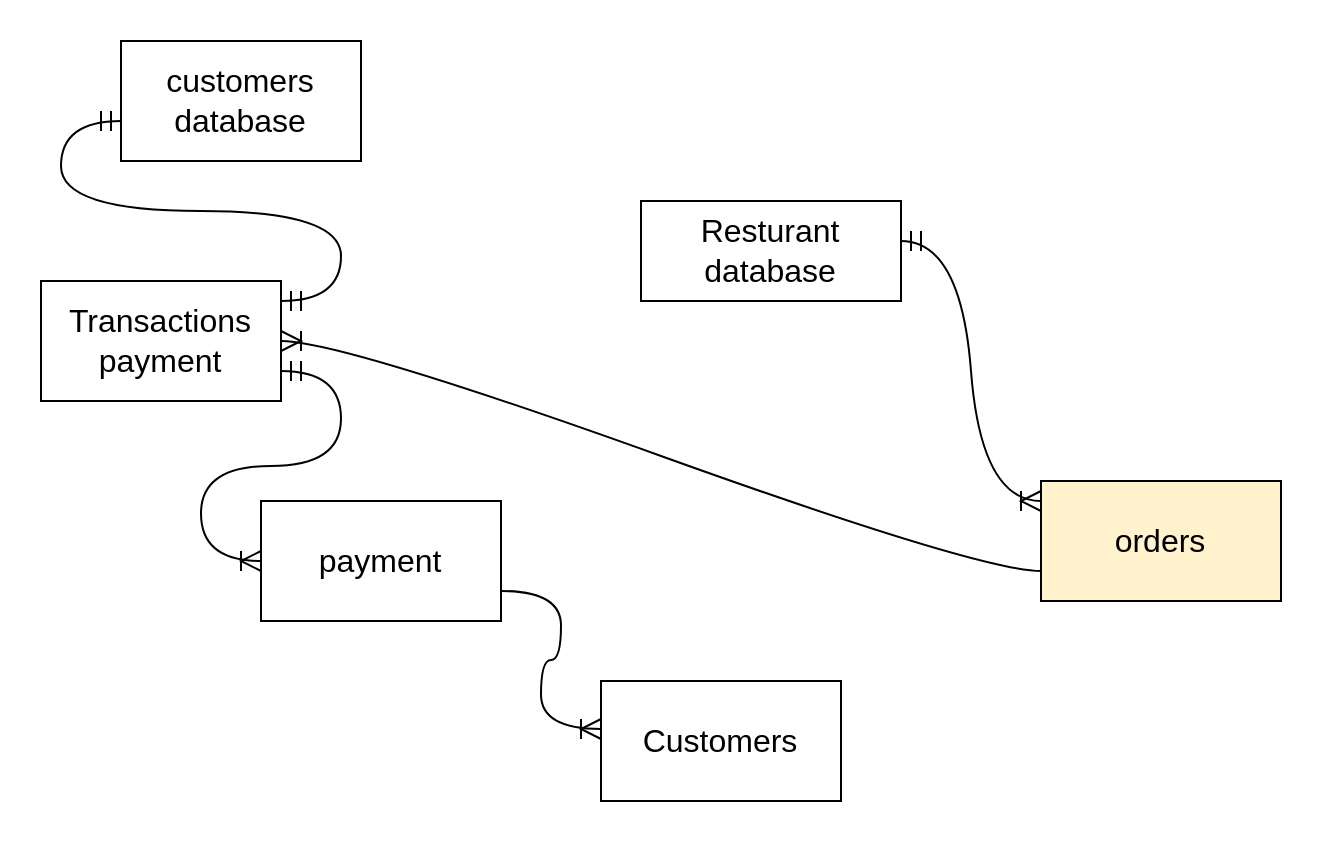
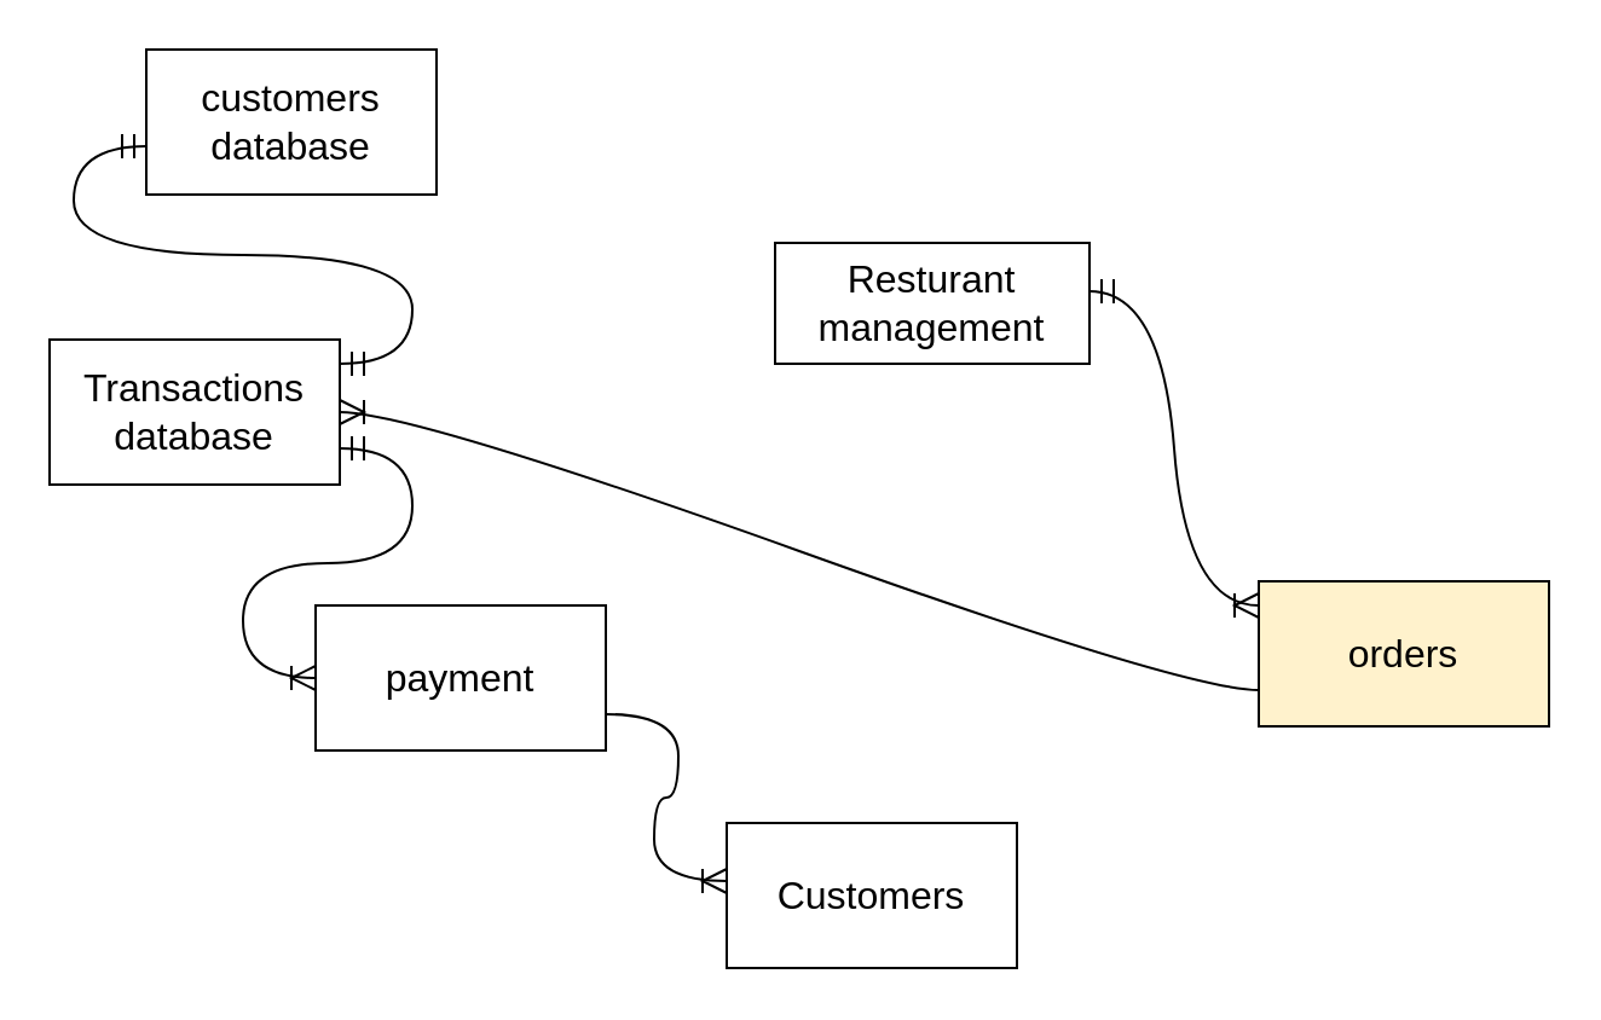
  <mxCell id="0" />
  <mxCell id="1" parent="0" />
- <mxCell id="2" value="Transactions payment" style="rounded=0;whiteSpace=wrap;html=1;fontSize=16;" parent="1" vertex="1"><mxGeometry x="20" y="140" width="120" height="60" as="geometry" /></mxCell>
+ <mxCell id="2" value="Transactions database" style="rounded=0;whiteSpace=wrap;html=1;fontSize=16;" parent="1" vertex="1"><mxGeometry x="20" y="140" width="120" height="60" as="geometry" /></mxCell>
  <mxCell id="3" value="customers database" style="rounded=0;whiteSpace=wrap;html=1;fontSize=16;" parent="1" vertex="1"><mxGeometry x="60" y="20" width="120" height="60" as="geometry" /></mxCell>
  <mxCell id="4" value="orders" style="rounded=0;whiteSpace=wrap;html=1;fontSize=16;fillColor=#fff2cc;" parent="1" vertex="1"><mxGeometry x="520" y="240" width="120" height="60" as="geometry" /></mxCell>
  <mxCell id="5" value="Customers" style="rounded=0;whiteSpace=wrap;html=1;fontSize=16;" parent="1" vertex="1"><mxGeometry x="300" y="340" width="120" height="60" as="geometry" /></mxCell>
  <mxCell id="6" value="payment" style="rounded=0;whiteSpace=wrap;html=1;fontSize=16;" parent="1" vertex="1"><mxGeometry x="130" y="250" width="120" height="60" as="geometry" /></mxCell>
- <mxCell id="7" value="Resturant database" style="rounded=0;whiteSpace=wrap;html=1;fontSize=16;" parent="1" vertex="1"><mxGeometry x="320" y="100" width="130" height="50" as="geometry" /></mxCell>
+ <mxCell id="7" value="Resturant management" style="rounded=0;whiteSpace=wrap;html=1;fontSize=16;" parent="1" vertex="1"><mxGeometry x="320" y="100" width="130" height="50" as="geometry" /></mxCell>
  <mxCell id="8" value="" style="edgeStyle=entityRelationEdgeStyle;fontSize=12;html=1;endArrow=ERoneToMany;startArrow=ERmandOne;rounded=0;startSize=8;endSize=8;curved=1;" edge="1" parent="1"><mxGeometry width="100" height="100" relative="1" as="geometry"><mxPoint x="450" y="120" as="sourcePoint" /><mxPoint x="520" y="250" as="targetPoint" /></mxGeometry></mxCell>
  <mxCell id="9" value="" style="edgeStyle=entityRelationEdgeStyle;fontSize=12;html=1;endArrow=ERoneToMany;rounded=0;startSize=8;endSize=8;curved=1;exitX=1;exitY=0.75;exitDx=0;exitDy=0;" edge="1" parent="1" source="6"><mxGeometry width="100" height="100" relative="1" as="geometry"><mxPoint x="220" y="300" as="sourcePoint" /><mxPoint x="300" y="364" as="targetPoint" /></mxGeometry></mxCell>
  <mxCell id="10" value="" style="edgeStyle=entityRelationEdgeStyle;fontSize=12;html=1;endArrow=ERoneToMany;startArrow=ERmandOne;rounded=0;startSize=8;endSize=8;curved=1;exitX=1;exitY=0.75;exitDx=0;exitDy=0;" edge="1" parent="1" source="2"><mxGeometry width="100" height="100" relative="1" as="geometry"><mxPoint x="140" y="150" as="sourcePoint" /><mxPoint x="130" y="280" as="targetPoint" /></mxGeometry></mxCell>
  <mxCell id="11" value="" style="edgeStyle=entityRelationEdgeStyle;fontSize=12;html=1;endArrow=ERmandOne;startArrow=ERmandOne;rounded=0;startSize=8;endSize=8;curved=1;" edge="1" parent="1"><mxGeometry width="100" height="100" relative="1" as="geometry"><mxPoint x="140" y="150" as="sourcePoint" /><mxPoint x="60" y="60" as="targetPoint" /></mxGeometry></mxCell>
  <mxCell id="12" value="" style="edgeStyle=entityRelationEdgeStyle;fontSize=12;html=1;endArrow=ERoneToMany;rounded=0;startSize=8;endSize=8;curved=1;exitX=0;exitY=0.75;exitDx=0;exitDy=0;" edge="1" parent="1" source="4" target="2"><mxGeometry width="100" height="100" relative="1" as="geometry"><mxPoint x="290" y="330" as="sourcePoint" /><mxPoint x="510" y="360" as="targetPoint" /></mxGeometry></mxCell>
